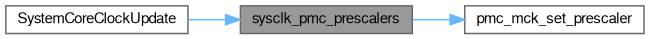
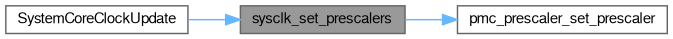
  digraph {
    rankdir=LR
    node [color=grey40 fillcolor=white fontname=FreeSans fontsize=10 shape=box style=filled]
    edge [color=steelblue1 fontname=FreeSans fontsize=10 labelfontname=FreeSans labelfontsize=10 style=solid]
-   n1 [color=gray40 fillcolor=grey60 fontcolor=black height=0.2 label=sysclk_pmc_prescalers width=0.4]
-   n2 [height=0.2 label=pmc_mck_set_prescaler width=0.4]
+   n1 [color=gray40 fillcolor=grey60 fontcolor=black height=0.2 label=sysclk_set_prescalers width=0.4]
+   n2 [height=0.2 label=pmc_prescaler_set_prescaler width=0.4]
    n3 [height=0.2 label=SystemCoreClockUpdate width=0.4]
    n1 -> n2
    n3 -> n1
  }
